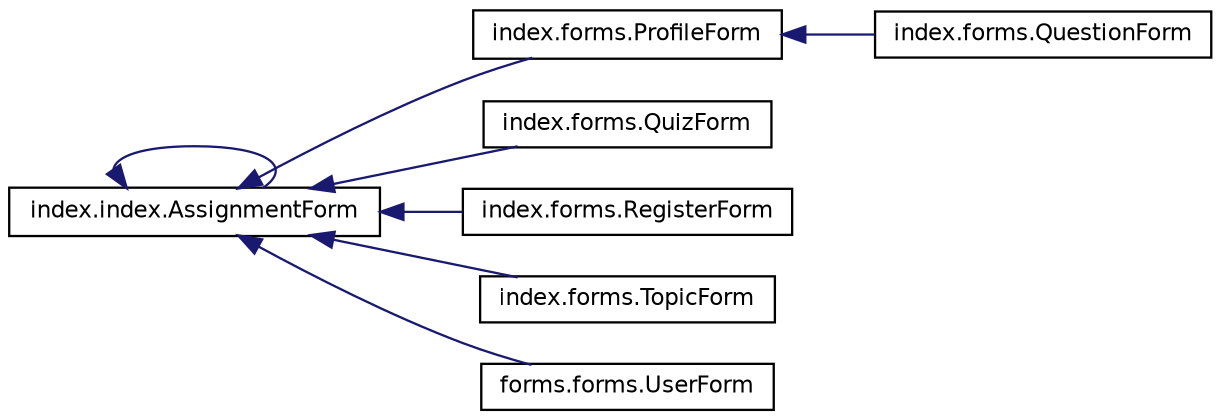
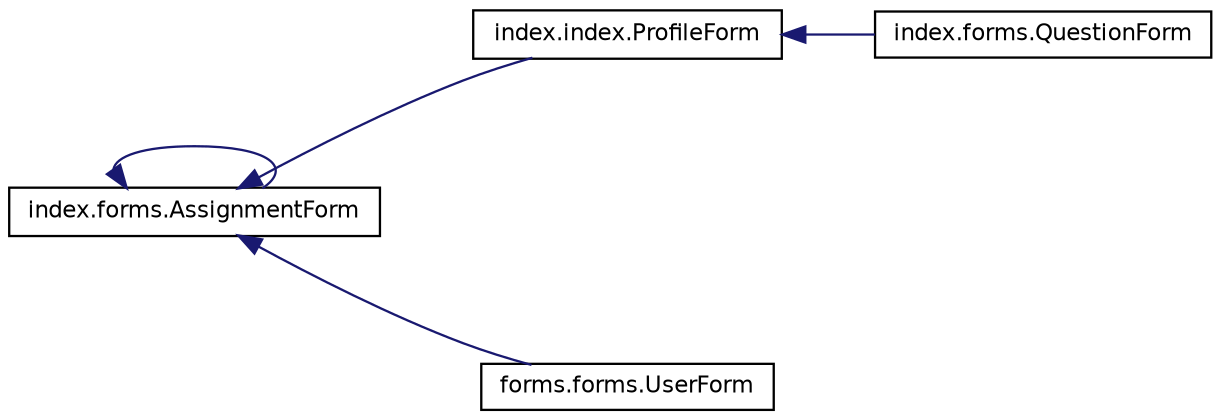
  digraph {
    rankdir=LR
    node [color=black fillcolor=white fontname=Helvetica fontsize=10 shape=record style=filled]
    edge [color=midnightblue dir=back fontname=Helvetica fontsize=10 labelfontname=Helvetica labelfontsize=10 style=solid]
-   n1 [height=0.2 label="index.index.AssignmentForm" width=0.4]
-   n2 [height=0.2 label="index.forms.ProfileForm" width=0.4]
-   n3 [height=0.2 label="index.forms.QuizForm" width=0.4]
-   n4 [height=0.2 label="index.forms.RegisterForm" width=0.4]
-   n5 [height=0.2 label="index.forms.TopicForm" width=0.4]
+   n1 [height=0.2 label="index.forms.AssignmentForm" width=0.4]
+   n2 [height=0.2 label="index.index.ProfileForm" width=0.4]
    n6 [height=0.2 label="forms.forms.UserForm" width=0.4]
    n7 [height=0.2 label="index.forms.QuestionForm" width=0.4]
    n1 -> n1
    n1 -> n2
-   n1 -> n3
-   n1 -> n4
-   n1 -> n5
    n1 -> n6
    n2 -> n7
  }
